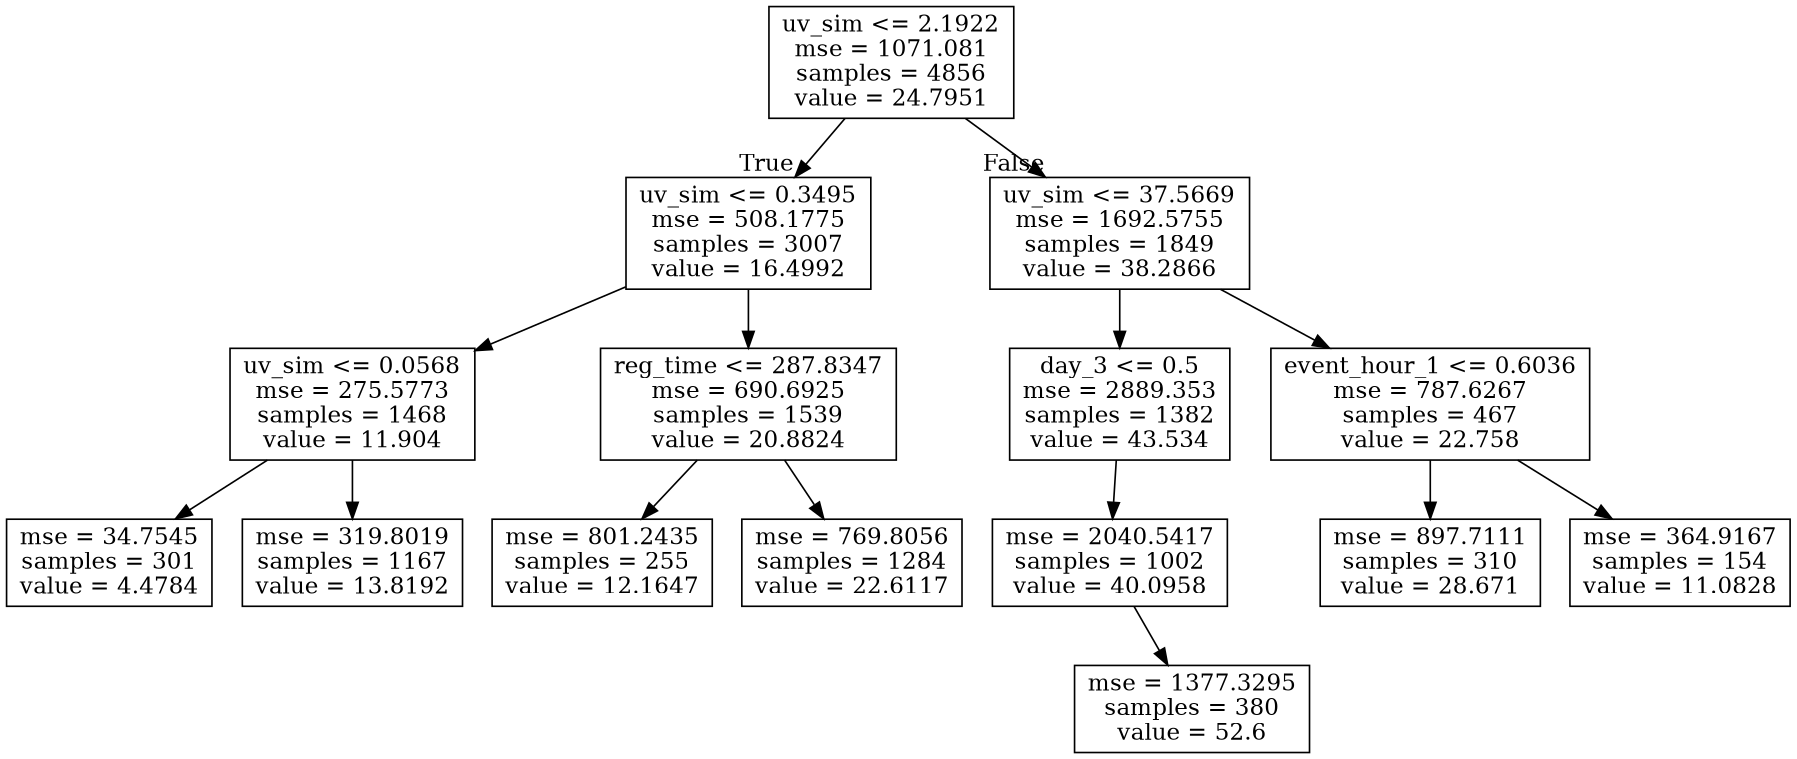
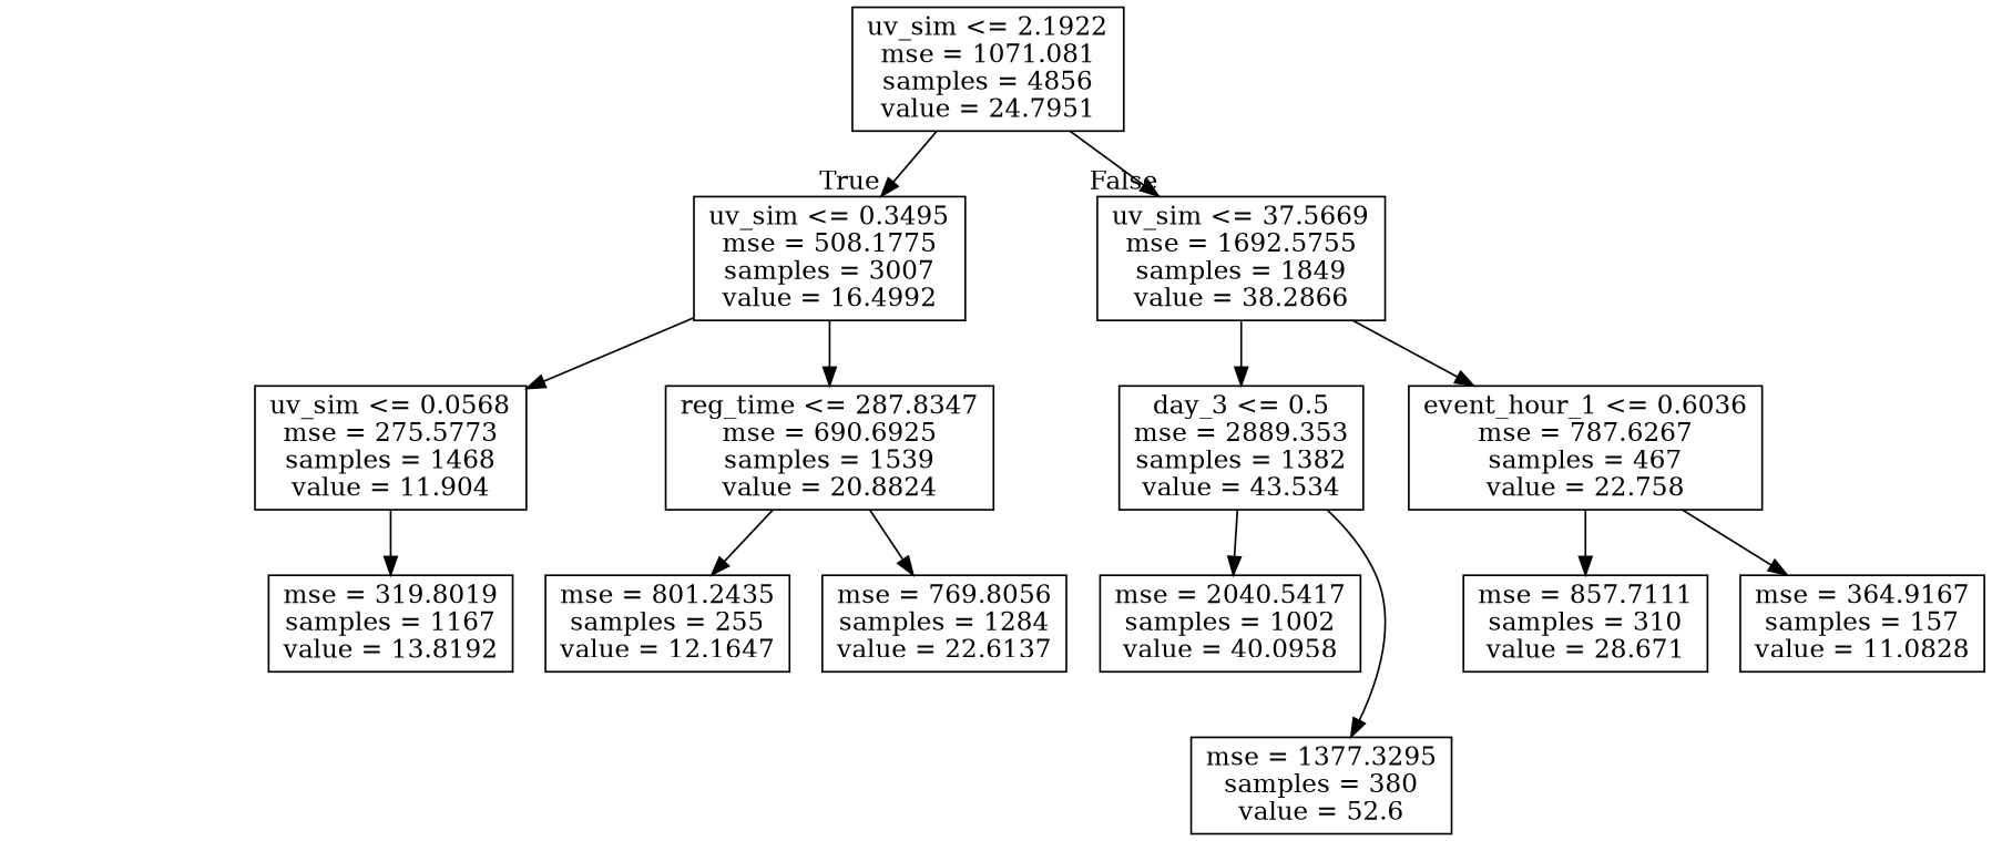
  digraph {
    node [shape=box]
    n1 [label="uv_sim <= 2.1922\nmse = 1071.081\nsamples = 4856\nvalue = 24.7951"]
    n2 [label="uv_sim <= 0.3495\nmse = 508.1775\nsamples = 3007\nvalue = 16.4992"]
    n3 [label="uv_sim <= 37.5669\nmse = 1692.5755\nsamples = 1849\nvalue = 38.2866"]
    n4 [label="uv_sim <= 0.0568\nmse = 275.5773\nsamples = 1468\nvalue = 11.904"]
    n5 [label="reg_time <= 287.8347\nmse = 690.6925\nsamples = 1539\nvalue = 20.8824"]
    n6 [label="day_3 <= 0.5\nmse = 2889.353\nsamples = 1382\nvalue = 43.534"]
    n7 [label="event_hour_1 <= 0.6036\nmse = 787.6267\nsamples = 467\nvalue = 22.758"]
-   n8 [label="mse = 34.7545\nsamples = 301\nvalue = 4.4784"]
    n9 [label="mse = 319.8019\nsamples = 1167\nvalue = 13.8192"]
    n10 [label="mse = 801.2435\nsamples = 255\nvalue = 12.1647"]
-   n11 [label="mse = 769.8056\nsamples = 1284\nvalue = 22.6117"]
+   n11 [label="mse = 769.8056\nsamples = 1284\nvalue = 22.6137"]
    n12 [label="mse = 2040.5417\nsamples = 1002\nvalue = 40.0958"]
    n13 [label="mse = 1377.3295\nsamples = 380\nvalue = 52.6"]
-   n14 [label="mse = 897.7111\nsamples = 310\nvalue = 28.671"]
-   n15 [label="mse = 364.9167\nsamples = 154\nvalue = 11.0828"]
+   n14 [label="mse = 857.7111\nsamples = 310\nvalue = 28.671"]
+   n15 [label="mse = 364.9167\nsamples = 157\nvalue = 11.0828"]
    n1 -> n2 [headlabel=True labelangle=45 labeldistance=2.5]
    n1 -> n3 [headlabel=False labelangle=-45 labeldistance=2.5]
    n2 -> n4
    n2 -> n5
    n3 -> n6
    n3 -> n7
-   n4 -> n8
    n4 -> n9
    n5 -> n10
    n5 -> n11
    n6 -> n12
-   n12 -> n13
+   n6 -> n13
    n7 -> n14
    n7 -> n15
  }
